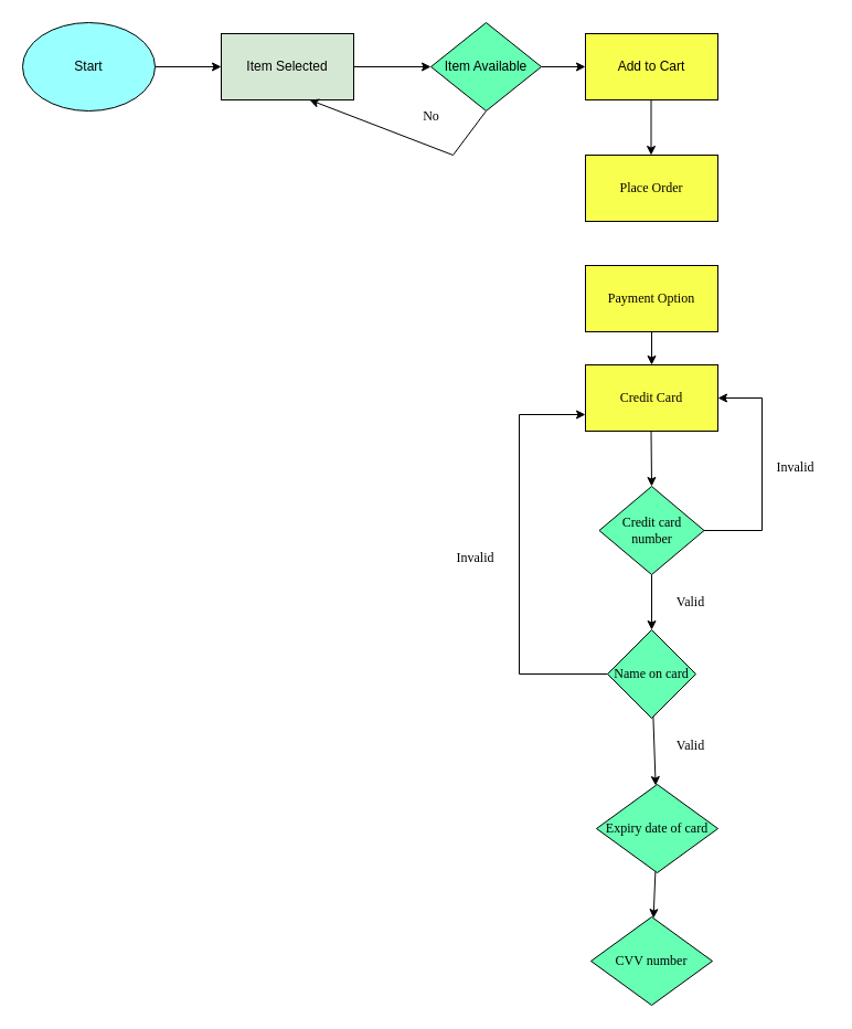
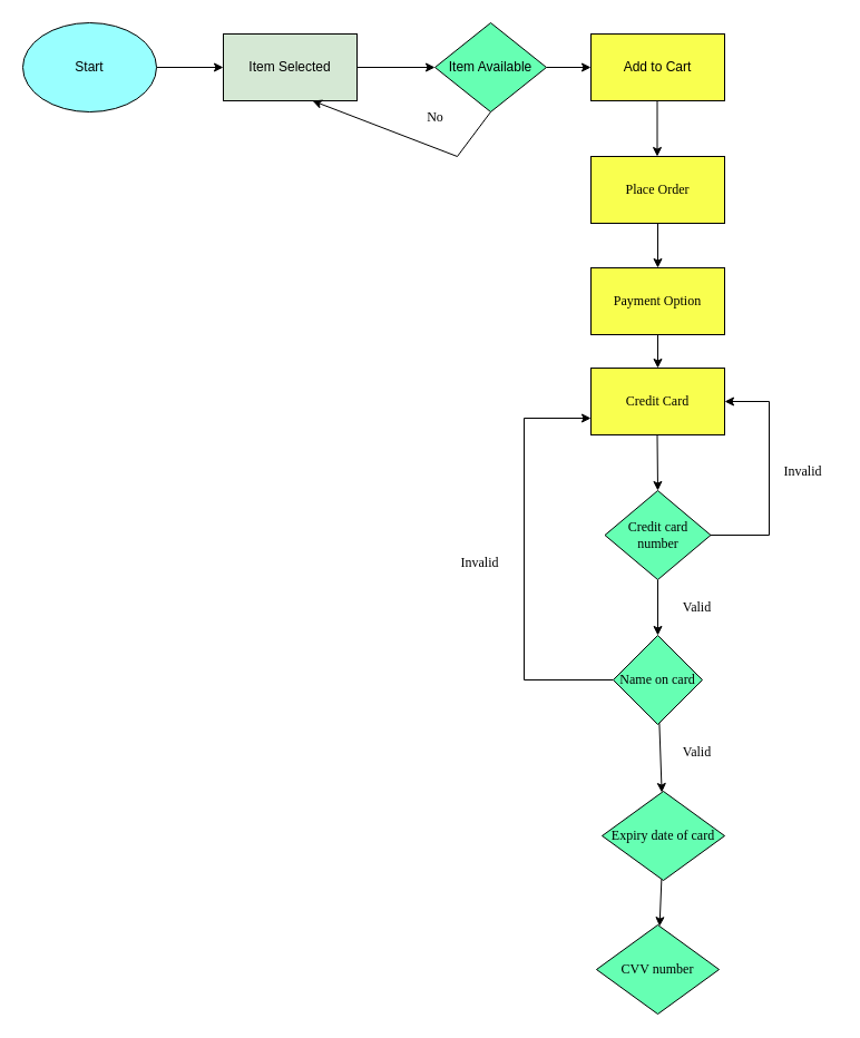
  <mxCell id="0" />
  <mxCell id="1" parent="0" />
  <mxCell id="2" value="" style="edgeStyle=orthogonalEdgeStyle;rounded=0;orthogonalLoop=1;jettySize=auto;html=1;fontFamily=Times New Roman;" edge="1" parent="1" source="3" target="5"><mxGeometry relative="1" as="geometry" /></mxCell>
  <mxCell id="3" value="Start" style="ellipse;whiteSpace=wrap;html=1;fillColor=#99FFFF;" vertex="1" parent="1"><mxGeometry x="20" y="20" width="120" height="80" as="geometry" /></mxCell>
  <mxCell id="4" value="" style="edgeStyle=orthogonalEdgeStyle;rounded=0;orthogonalLoop=1;jettySize=auto;html=1;fontFamily=Times New Roman;" edge="1" parent="1" source="5" target="7"><mxGeometry relative="1" as="geometry" /></mxCell>
  <mxCell id="5" value="Item Selected" style="whiteSpace=wrap;html=1;fillColor=#d5e8d4;" vertex="1" parent="1"><mxGeometry x="200" y="30" width="120" height="60" as="geometry" /></mxCell>
  <mxCell id="6" value="" style="edgeStyle=orthogonalEdgeStyle;rounded=0;orthogonalLoop=1;jettySize=auto;html=1;fontFamily=Times New Roman;" edge="1" parent="1" source="7" target="10"><mxGeometry relative="1" as="geometry" /></mxCell>
  <mxCell id="7" value="Item Available" style="rhombus;whiteSpace=wrap;html=1;fillColor=#66FFB3;" vertex="1" parent="1"><mxGeometry x="390" y="20" width="100" height="80" as="geometry" /></mxCell>
  <mxCell id="8" value="" style="endArrow=classic;html=1;rounded=0;fontFamily=Times New Roman;exitX=0.5;exitY=1;exitDx=0;exitDy=0;entryX=0.667;entryY=1;entryDx=0;entryDy=0;entryPerimeter=0;" edge="1" parent="1" source="7" target="5"><mxGeometry width="50" height="50" relative="1" as="geometry"><mxPoint x="450" y="190" as="sourcePoint" /><mxPoint x="320" y="120" as="targetPoint" /><Array as="points"><mxPoint x="410" y="140" /></Array></mxGeometry></mxCell>
  <mxCell id="9" value="No" style="text;html=1;resizable=0;autosize=1;align=center;verticalAlign=middle;points=[];fillColor=none;strokeColor=none;rounded=0;fontFamily=Times New Roman;" vertex="1" parent="1"><mxGeometry x="370" y="90" width="40" height="30" as="geometry" /></mxCell>
  <mxCell id="10" value="Add to Cart" style="whiteSpace=wrap;html=1;fillColor=#F9FF4F;" vertex="1" parent="1"><mxGeometry x="530" y="30" width="120" height="60" as="geometry" /></mxCell>
  <mxCell id="11" value="" style="endArrow=classic;html=1;rounded=0;fontFamily=Times New Roman;" edge="1" parent="1"><mxGeometry width="50" height="50" relative="1" as="geometry"><mxPoint x="589.5" y="90" as="sourcePoint" /><mxPoint x="589.5" y="140" as="targetPoint" /></mxGeometry></mxCell>
+ <mxCell id="12" value="" style="edgeStyle=orthogonalEdgeStyle;rounded=0;orthogonalLoop=1;jettySize=auto;html=1;fontFamily=Times New Roman;" edge="1" parent="1" source="13" target="15"><mxGeometry relative="1" as="geometry" /></mxCell>
  <mxCell id="13" value="Place Order" style="rounded=0;whiteSpace=wrap;html=1;fontFamily=Times New Roman;fillColor=#F9FF4F;" vertex="1" parent="1"><mxGeometry x="530" y="140" width="120" height="60" as="geometry" /></mxCell>
  <mxCell id="14" value="" style="edgeStyle=orthogonalEdgeStyle;rounded=0;orthogonalLoop=1;jettySize=auto;html=1;fontFamily=Times New Roman;" edge="1" parent="1" source="15" target="16"><mxGeometry relative="1" as="geometry" /></mxCell>
  <mxCell id="15" value="Payment Option" style="whiteSpace=wrap;html=1;fontFamily=Times New Roman;fillColor=#F9FF4F;rounded=0;" vertex="1" parent="1"><mxGeometry x="530" y="240" width="120" height="60" as="geometry" /></mxCell>
  <mxCell id="16" value="Credit Card" style="whiteSpace=wrap;html=1;fontFamily=Times New Roman;fillColor=#F9FF4F;rounded=0;" vertex="1" parent="1"><mxGeometry x="530" y="330" width="120" height="60" as="geometry" /></mxCell>
  <mxCell id="17" value="" style="endArrow=classic;html=1;rounded=0;fontFamily=Times New Roman;fontSize=21;" edge="1" parent="1"><mxGeometry width="50" height="50" relative="1" as="geometry"><mxPoint x="589.5" y="390" as="sourcePoint" /><mxPoint x="590" y="440" as="targetPoint" /></mxGeometry></mxCell>
  <mxCell id="18" style="edgeStyle=none;rounded=0;orthogonalLoop=1;jettySize=auto;html=1;exitX=1;exitY=0.5;exitDx=0;exitDy=0;fontFamily=Times New Roman;fontSize=21;entryX=1;entryY=0.5;entryDx=0;entryDy=0;" edge="1" parent="1" source="20" target="16"><mxGeometry relative="1" as="geometry"><mxPoint x="690" y="480" as="targetPoint" /><Array as="points"><mxPoint x="690" y="480" /><mxPoint x="690" y="360" /></Array></mxGeometry></mxCell>
  <mxCell id="19" value="" style="edgeStyle=none;rounded=0;orthogonalLoop=1;jettySize=auto;html=1;fontFamily=Times New Roman;fontSize=12;" edge="1" parent="1" source="20" target="24"><mxGeometry relative="1" as="geometry" /></mxCell>
  <mxCell id="20" value="Credit card number" style="rhombus;whiteSpace=wrap;html=1;fontFamily=Times New Roman;fillColor=#66FFB3;rounded=0;" vertex="1" parent="1"><mxGeometry x="542.5" y="440" width="95" height="80" as="geometry" /></mxCell>
  <mxCell id="21" value="&lt;font style=&quot;font-size: 12px;&quot;&gt;Invalid&lt;/font&gt;" style="text;html=1;resizable=0;autosize=1;align=center;verticalAlign=middle;points=[];fillColor=none;strokeColor=none;rounded=0;fontFamily=Times New Roman;fontSize=21;" vertex="1" parent="1"><mxGeometry x="690" y="400" width="60" height="40" as="geometry" /></mxCell>
  <mxCell id="22" value="" style="edgeStyle=none;rounded=0;orthogonalLoop=1;jettySize=auto;html=1;fontFamily=Times New Roman;fontSize=12;" edge="1" parent="1" source="24" target="27"><mxGeometry relative="1" as="geometry" /></mxCell>
  <mxCell id="23" style="edgeStyle=none;rounded=0;orthogonalLoop=1;jettySize=auto;html=1;exitX=0;exitY=0.5;exitDx=0;exitDy=0;entryX=0;entryY=0.75;entryDx=0;entryDy=0;fontFamily=Times New Roman;fontSize=12;" edge="1" parent="1" source="24" target="16"><mxGeometry relative="1" as="geometry"><Array as="points"><mxPoint x="470" y="610" /><mxPoint x="470" y="375" /></Array></mxGeometry></mxCell>
  <mxCell id="24" value="Name on card" style="rhombus;whiteSpace=wrap;html=1;fontFamily=Times New Roman;fillColor=#66FFB3;rounded=0;" vertex="1" parent="1"><mxGeometry x="550" y="570" width="80" height="80" as="geometry" /></mxCell>
  <mxCell id="25" value="Valid" style="text;html=1;resizable=0;autosize=1;align=center;verticalAlign=middle;points=[];fillColor=none;strokeColor=none;rounded=0;fontFamily=Times New Roman;fontSize=12;" vertex="1" parent="1"><mxGeometry x="600" y="530" width="50" height="30" as="geometry" /></mxCell>
  <mxCell id="26" value="" style="edgeStyle=none;rounded=0;orthogonalLoop=1;jettySize=auto;html=1;fontFamily=Times New Roman;fontSize=12;" edge="1" parent="1" source="27" target="30"><mxGeometry relative="1" as="geometry" /></mxCell>
  <mxCell id="27" value="Expiry date of card" style="rhombus;whiteSpace=wrap;html=1;fontFamily=Times New Roman;fillColor=#66FFB3;rounded=0;" vertex="1" parent="1"><mxGeometry x="540" y="710" width="110" height="80" as="geometry" /></mxCell>
  <mxCell id="28" value="Valid" style="text;html=1;resizable=0;autosize=1;align=center;verticalAlign=middle;points=[];fillColor=none;strokeColor=none;rounded=0;fontFamily=Times New Roman;fontSize=12;" vertex="1" parent="1"><mxGeometry x="600" y="660" width="50" height="30" as="geometry" /></mxCell>
  <mxCell id="29" value="Invalid" style="text;html=1;resizable=0;autosize=1;align=center;verticalAlign=middle;points=[];fillColor=none;strokeColor=none;rounded=0;fontFamily=Times New Roman;fontSize=12;" vertex="1" parent="1"><mxGeometry x="400" y="490" width="60" height="30" as="geometry" /></mxCell>
  <mxCell id="30" value="CVV number" style="rhombus;whiteSpace=wrap;html=1;fontFamily=Times New Roman;fillColor=#66FFB3;rounded=0;" vertex="1" parent="1"><mxGeometry x="535" y="830" width="110" height="80" as="geometry" /></mxCell>
